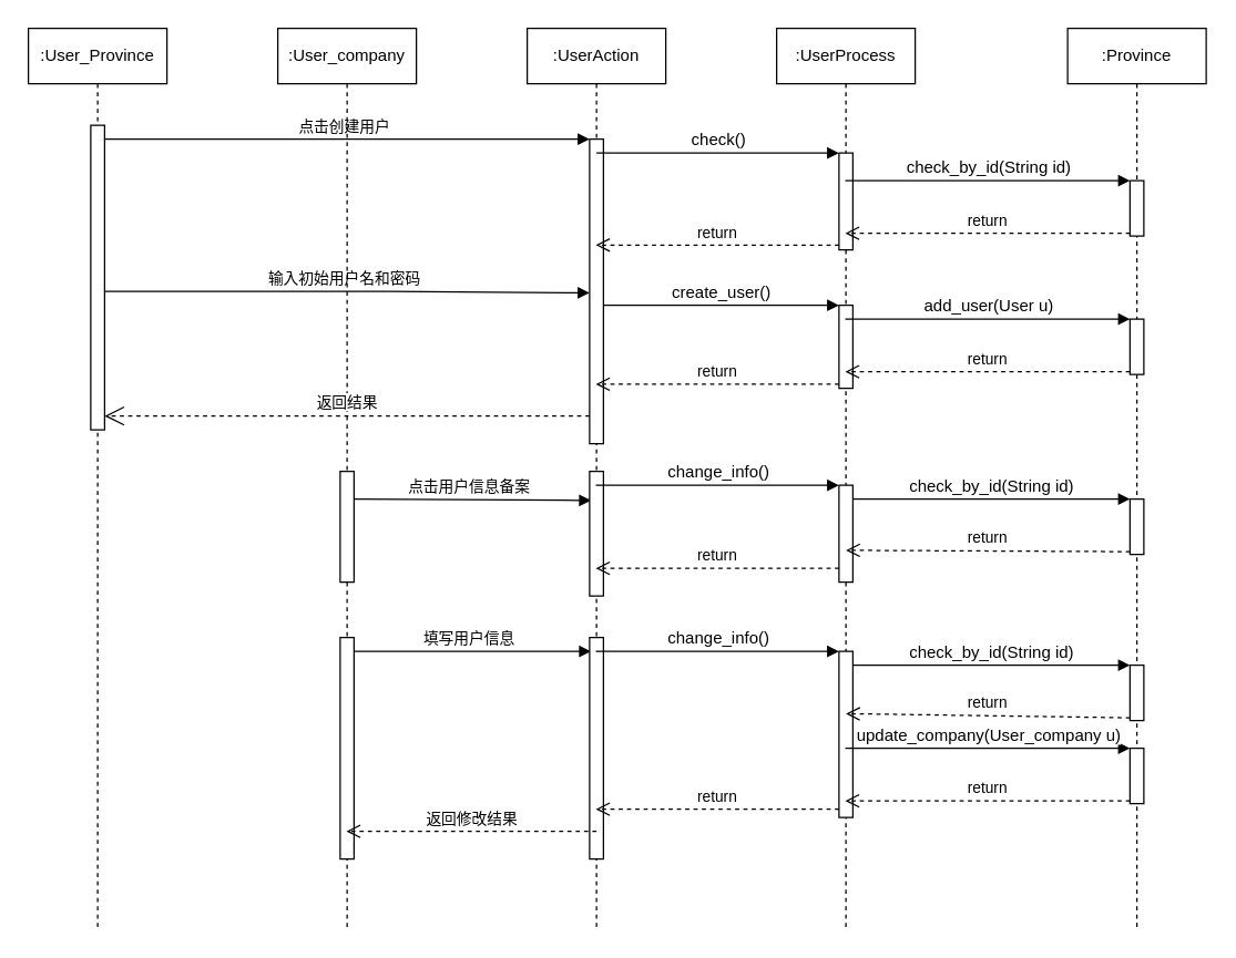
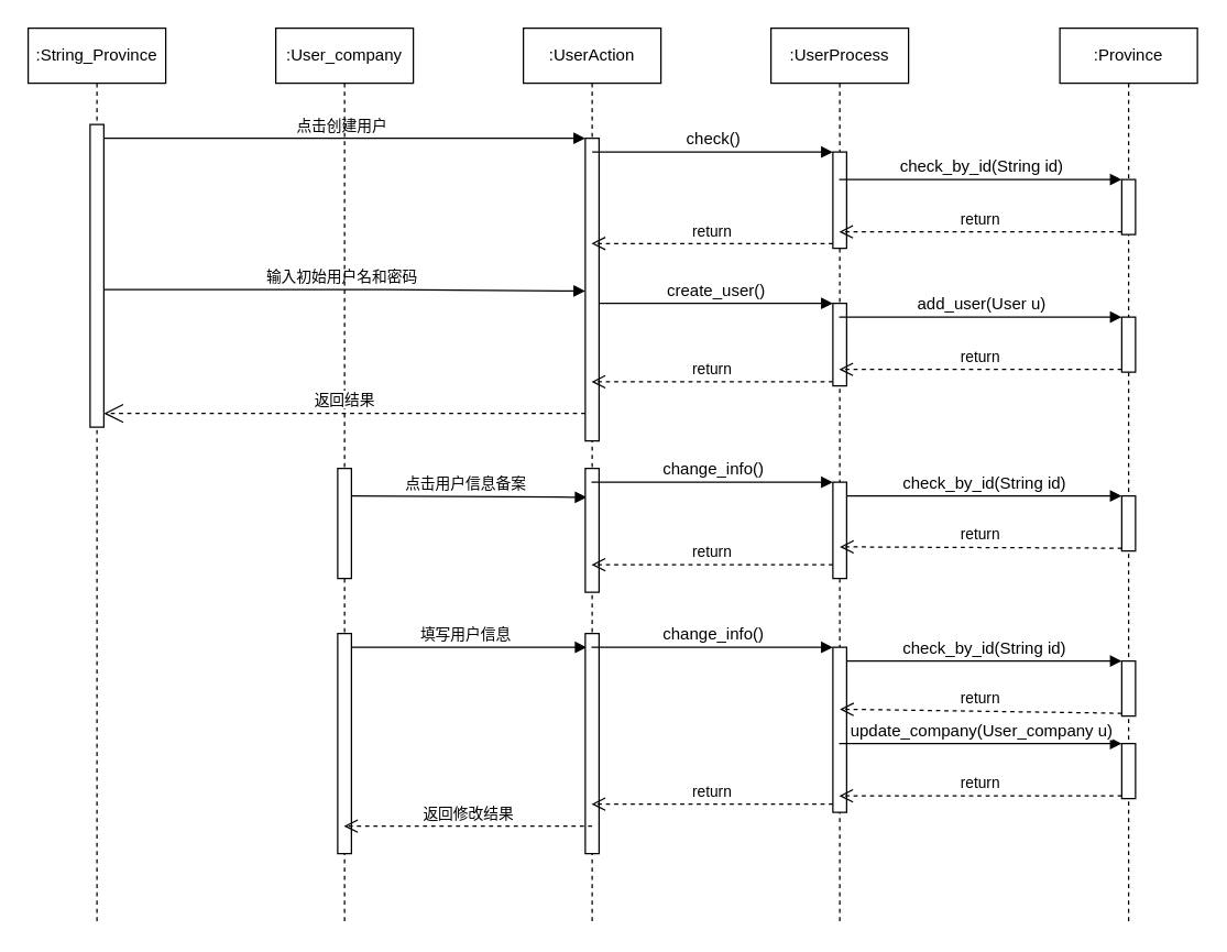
  <mxCell id="0" />
  <mxCell id="1" parent="0" />
  <mxCell id="2" value="填写用户信息" style="html=1;verticalAlign=bottom;endArrow=block;" edge="1" parent="1"><mxGeometry width="80" relative="1" as="geometry"><mxPoint x="250" y="470" as="sourcePoint" /><mxPoint x="426" y="470" as="targetPoint" /></mxGeometry></mxCell>
  <mxCell id="3" value="点击用户信息备案" style="html=1;verticalAlign=bottom;startArrow=oval;endArrow=block;startSize=8;entryX=0.1;entryY=0.233;entryDx=0;entryDy=0;entryPerimeter=0;" edge="1" parent="1" target="13"><mxGeometry relative="1" as="geometry"><mxPoint x="250" y="360" as="sourcePoint" /><mxPoint x="430" y="360" as="targetPoint" /></mxGeometry></mxCell>
  <mxCell id="4" value="输入初始用户名和密码" style="html=1;verticalAlign=bottom;startArrow=oval;startFill=1;endArrow=block;startSize=8;entryX=0;entryY=0.505;entryDx=0;entryDy=0;entryPerimeter=0;" edge="1" parent="1" source="6" target="12"><mxGeometry width="60" relative="1" as="geometry"><mxPoint x="490" y="210" as="sourcePoint" /><mxPoint x="422" y="208" as="targetPoint" /><Array as="points"><mxPoint x="270" y="210" /></Array></mxGeometry></mxCell>
  <mxCell id="5" value="点击创建用户" style="html=1;verticalAlign=bottom;startArrow=oval;endArrow=block;startSize=8;" parent="1" target="12" edge="1"><mxGeometry relative="1" as="geometry"><mxPoint x="70" y="100" as="sourcePoint" /></mxGeometry></mxCell>
- <mxCell id="6" value=":User_Province" style="shape=umlLifeline;perimeter=lifelinePerimeter;whiteSpace=wrap;html=1;container=1;collapsible=0;recursiveResize=0;outlineConnect=0;" parent="1" vertex="1"><mxGeometry x="20" y="20" width="100" height="650" as="geometry" /></mxCell>
+ <mxCell id="6" value=":String_Province" style="shape=umlLifeline;perimeter=lifelinePerimeter;whiteSpace=wrap;html=1;container=1;collapsible=0;recursiveResize=0;outlineConnect=0;" parent="1" vertex="1"><mxGeometry x="20" y="20" width="100" height="650" as="geometry" /></mxCell>
  <mxCell id="7" value="" style="html=1;points=[];perimeter=orthogonalPerimeter;" parent="6" vertex="1"><mxGeometry x="45" y="70" width="10" height="220" as="geometry" /></mxCell>
  <mxCell id="8" value=":User_company" style="shape=umlLifeline;perimeter=lifelinePerimeter;whiteSpace=wrap;html=1;container=1;collapsible=0;recursiveResize=0;outlineConnect=0;" parent="1" vertex="1"><mxGeometry x="200" y="20" width="100" height="650" as="geometry" /></mxCell>
  <mxCell id="9" value="" style="html=1;points=[];perimeter=orthogonalPerimeter;" parent="8" vertex="1"><mxGeometry x="45" y="320" width="10" height="80" as="geometry" /></mxCell>
  <mxCell id="10" value="" style="html=1;points=[];perimeter=orthogonalPerimeter;" vertex="1" parent="8"><mxGeometry x="45" y="440" width="10" height="160" as="geometry" /></mxCell>
  <mxCell id="11" value=":UserAction" style="shape=umlLifeline;perimeter=lifelinePerimeter;whiteSpace=wrap;html=1;container=1;collapsible=0;recursiveResize=0;outlineConnect=0;" parent="1" vertex="1"><mxGeometry x="380" y="20" width="100" height="650" as="geometry" /></mxCell>
  <mxCell id="12" value="" style="html=1;points=[];perimeter=orthogonalPerimeter;" parent="11" vertex="1"><mxGeometry x="45" y="80" width="10" height="220" as="geometry" /></mxCell>
  <mxCell id="13" value="" style="html=1;points=[];perimeter=orthogonalPerimeter;" vertex="1" parent="11"><mxGeometry x="45" y="320" width="10" height="90" as="geometry" /></mxCell>
  <mxCell id="14" value="" style="html=1;points=[];perimeter=orthogonalPerimeter;" vertex="1" parent="11"><mxGeometry x="45" y="440" width="10" height="160" as="geometry" /></mxCell>
  <mxCell id="15" value=":UserProcess" style="shape=umlLifeline;perimeter=lifelinePerimeter;whiteSpace=wrap;html=1;container=1;collapsible=0;recursiveResize=0;outlineConnect=0;" parent="1" vertex="1"><mxGeometry x="560" y="20" width="100" height="650" as="geometry" /></mxCell>
  <mxCell id="16" value="" style="html=1;points=[];perimeter=orthogonalPerimeter;" vertex="1" parent="15"><mxGeometry x="45" y="90" width="10" height="70" as="geometry" /></mxCell>
  <mxCell id="17" value="" style="html=1;points=[];perimeter=orthogonalPerimeter;" vertex="1" parent="15"><mxGeometry x="45" y="200" width="10" height="60" as="geometry" /></mxCell>
  <mxCell id="18" value="" style="html=1;points=[];perimeter=orthogonalPerimeter;" vertex="1" parent="15"><mxGeometry x="45" y="330" width="10" height="70" as="geometry" /></mxCell>
  <mxCell id="19" value="" style="html=1;points=[];perimeter=orthogonalPerimeter;" vertex="1" parent="15"><mxGeometry x="45" y="450" width="10" height="120" as="geometry" /></mxCell>
  <mxCell id="20" value=":Province" style="shape=umlLifeline;perimeter=lifelinePerimeter;whiteSpace=wrap;html=1;container=1;collapsible=0;recursiveResize=0;outlineConnect=0;" parent="1" vertex="1"><mxGeometry x="770" y="20" width="100" height="650" as="geometry" /></mxCell>
  <mxCell id="21" value="" style="html=1;points=[];perimeter=orthogonalPerimeter;" vertex="1" parent="20"><mxGeometry x="45" y="110" width="10" height="40" as="geometry" /></mxCell>
  <mxCell id="22" value="" style="html=1;points=[];perimeter=orthogonalPerimeter;" vertex="1" parent="20"><mxGeometry x="45" y="210" width="10" height="40" as="geometry" /></mxCell>
  <mxCell id="23" value="" style="html=1;points=[];perimeter=orthogonalPerimeter;" vertex="1" parent="20"><mxGeometry x="45" y="340" width="10" height="40" as="geometry" /></mxCell>
  <mxCell id="24" value="" style="html=1;points=[];perimeter=orthogonalPerimeter;" vertex="1" parent="20"><mxGeometry x="45" y="460" width="10" height="40" as="geometry" /></mxCell>
  <mxCell id="25" value="" style="html=1;points=[];perimeter=orthogonalPerimeter;" vertex="1" parent="20"><mxGeometry x="45" y="520" width="10" height="40" as="geometry" /></mxCell>
  <mxCell id="26" value="&lt;span style=&quot;font-size: 12px&quot;&gt;check()&lt;/span&gt;" style="html=1;verticalAlign=bottom;endArrow=block;entryX=0;entryY=0;" edge="1" target="16" parent="1"><mxGeometry relative="1" as="geometry"><mxPoint x="430" y="110" as="sourcePoint" /></mxGeometry></mxCell>
  <mxCell id="27" value="return" style="html=1;verticalAlign=bottom;endArrow=open;dashed=1;endSize=8;exitX=0;exitY=0.95;" edge="1" source="16" parent="1" target="11"><mxGeometry relative="1" as="geometry"><mxPoint x="535" y="186" as="targetPoint" /></mxGeometry></mxCell>
  <mxCell id="28" value="return" style="html=1;verticalAlign=bottom;endArrow=open;dashed=1;endSize=8;exitX=0;exitY=0.95;" edge="1" source="21" parent="1" target="15"><mxGeometry relative="1" as="geometry"><mxPoint x="715" y="186" as="targetPoint" /></mxGeometry></mxCell>
  <mxCell id="29" value="&lt;span lang=&quot;EN-US&quot;&gt;&lt;font style=&quot;font-size: 12px&quot;&gt;check_by_id(String id)&lt;/font&gt;&lt;/span&gt;" style="html=1;verticalAlign=bottom;endArrow=block;entryX=0;entryY=0;" edge="1" target="21" parent="1" source="15"><mxGeometry relative="1" as="geometry"><mxPoint x="715" y="110" as="sourcePoint" /></mxGeometry></mxCell>
  <mxCell id="30" value="&lt;span style=&quot;font-size: 12px&quot;&gt;create_user()&lt;/span&gt;" style="html=1;verticalAlign=bottom;endArrow=block;entryX=0;entryY=0;" edge="1" target="17" parent="1" source="12"><mxGeometry relative="1" as="geometry"><mxPoint x="535" y="220" as="sourcePoint" /></mxGeometry></mxCell>
  <mxCell id="31" value="return" style="html=1;verticalAlign=bottom;endArrow=open;dashed=1;endSize=8;exitX=0;exitY=0.95;" edge="1" source="17" parent="1" target="11"><mxGeometry relative="1" as="geometry"><mxPoint x="535" y="296" as="targetPoint" /></mxGeometry></mxCell>
  <mxCell id="32" value="return" style="html=1;verticalAlign=bottom;endArrow=open;dashed=1;endSize=8;exitX=0;exitY=0.95;" edge="1" source="22" parent="1" target="15"><mxGeometry relative="1" as="geometry"><mxPoint x="715" y="306" as="targetPoint" /></mxGeometry></mxCell>
  <mxCell id="33" value="&lt;span lang=&quot;EN-US&quot;&gt;&lt;font style=&quot;font-size: 12px&quot;&gt;add_user(User u)&lt;/font&gt;&lt;/span&gt;" style="html=1;verticalAlign=bottom;endArrow=block;entryX=0;entryY=0;" edge="1" target="22" parent="1" source="15"><mxGeometry relative="1" as="geometry"><mxPoint x="715" y="230" as="sourcePoint" /></mxGeometry></mxCell>
  <mxCell id="34" value="返回结果" style="endArrow=open;endSize=12;dashed=1;html=1;" edge="1" parent="1" source="12" target="7"><mxGeometry y="-10" width="160" relative="1" as="geometry"><mxPoint x="390" y="240" as="sourcePoint" /><mxPoint x="340" y="300" as="targetPoint" /><Array as="points"><mxPoint x="220" y="300" /></Array><mxPoint as="offset" /></mxGeometry></mxCell>
  <mxCell id="35" value="&lt;span lang=&quot;EN-US&quot;&gt;&lt;font style=&quot;font-size: 12px&quot;&gt;change_info()&lt;/font&gt;&lt;/span&gt;" style="html=1;verticalAlign=bottom;endArrow=block;entryX=0;entryY=0;" edge="1" target="18" parent="1" source="11"><mxGeometry relative="1" as="geometry"><mxPoint x="535" y="350" as="sourcePoint" /></mxGeometry></mxCell>
  <mxCell id="36" value="return" style="html=1;verticalAlign=bottom;endArrow=open;dashed=1;endSize=8;" edge="1" source="18" parent="1" target="11"><mxGeometry relative="1" as="geometry"><mxPoint x="535" y="426" as="targetPoint" /><Array as="points"><mxPoint x="520" y="410" /></Array></mxGeometry></mxCell>
  <mxCell id="37" value="&lt;span lang=&quot;EN-US&quot;&gt;&lt;font style=&quot;font-size: 12px&quot;&gt;change_info()&lt;/font&gt;&lt;/span&gt;" style="html=1;verticalAlign=bottom;endArrow=block;entryX=0;entryY=0;" edge="1" target="19" parent="1" source="11"><mxGeometry relative="1" as="geometry"><mxPoint x="535" y="470" as="sourcePoint" /></mxGeometry></mxCell>
  <mxCell id="38" value="return" style="html=1;verticalAlign=bottom;endArrow=open;dashed=1;endSize=8;exitX=0;exitY=0.95;" edge="1" source="19" parent="1" target="11"><mxGeometry relative="1" as="geometry"><mxPoint x="535" y="546" as="targetPoint" /></mxGeometry></mxCell>
  <mxCell id="39" value="&lt;span lang=&quot;EN-US&quot;&gt;&lt;font style=&quot;font-size: 12px&quot;&gt;update_company(User_company u)&lt;/font&gt;&lt;/span&gt;" style="html=1;verticalAlign=bottom;endArrow=block;entryX=0;entryY=0;" edge="1" target="25" parent="1" source="15"><mxGeometry relative="1" as="geometry"><mxPoint x="715" y="540" as="sourcePoint" /></mxGeometry></mxCell>
  <mxCell id="40" value="return" style="html=1;verticalAlign=bottom;endArrow=open;dashed=1;endSize=8;exitX=0;exitY=0.95;" edge="1" source="25" parent="1" target="15"><mxGeometry relative="1" as="geometry"><mxPoint x="715" y="616" as="targetPoint" /></mxGeometry></mxCell>
  <mxCell id="41" value="&lt;span lang=&quot;EN-US&quot;&gt;&lt;font style=&quot;font-size: 12px&quot;&gt;check_by_id(String id)&lt;/font&gt;&lt;/span&gt;" style="html=1;verticalAlign=bottom;endArrow=block;entryX=0;entryY=0;" edge="1" parent="1" target="23"><mxGeometry relative="1" as="geometry"><mxPoint x="615" y="360" as="sourcePoint" /></mxGeometry></mxCell>
  <mxCell id="42" value="return" style="html=1;verticalAlign=bottom;endArrow=open;dashed=1;endSize=8;exitX=0;exitY=0.95;" edge="1" parent="1" source="23"><mxGeometry relative="1" as="geometry"><mxPoint x="610" y="397" as="targetPoint" /></mxGeometry></mxCell>
  <mxCell id="43" value="&lt;span lang=&quot;EN-US&quot;&gt;&lt;font style=&quot;font-size: 12px&quot;&gt;check_by_id(String id)&lt;/font&gt;&lt;/span&gt;" style="html=1;verticalAlign=bottom;endArrow=block;entryX=0;entryY=0;" edge="1" parent="1" target="24" source="19"><mxGeometry relative="1" as="geometry"><mxPoint x="639.5" y="480" as="sourcePoint" /></mxGeometry></mxCell>
  <mxCell id="44" value="return" style="html=1;verticalAlign=bottom;endArrow=open;dashed=1;endSize=8;exitX=0;exitY=0.95;" edge="1" parent="1" source="24"><mxGeometry relative="1" as="geometry"><mxPoint x="610" y="515" as="targetPoint" /></mxGeometry></mxCell>
  <mxCell id="45" value="返回修改结果" style="html=1;verticalAlign=bottom;endArrow=open;dashed=1;endSize=8;" edge="1" parent="1" target="8"><mxGeometry relative="1" as="geometry"><mxPoint x="430" y="600" as="sourcePoint" /><mxPoint x="350" y="610" as="targetPoint" /></mxGeometry></mxCell>
